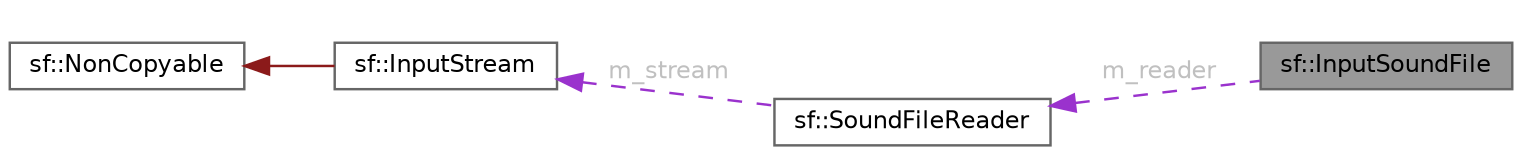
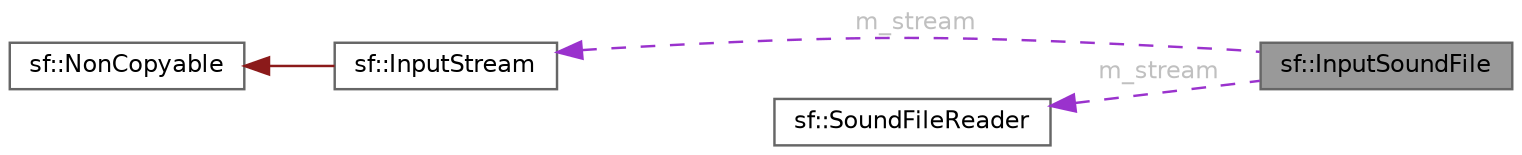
  digraph {
    rankdir=LR
    node [color=gray40 fillcolor=white fontname=Helvetica fontsize=10 shape=box style=filled]
    edge [color=darkorchid3 dir=back fontname=Helvetica fontsize=10 labelfontname=Helvetica labelfontsize=10 style=dashed fontcolor=grey]
    n1 [fillcolor=grey60 fontcolor=black height=0.2 label="sf::InputSoundFile" width=0.4]
    n2 [height=0.2 label="sf::NonCopyable" width=0.4]
    n3 [height=0.2 label="sf::InputStream" width=0.4]
    n4 [height=0.2 label="sf::SoundFileReader" width=0.4]
    n2 -> n3 [color=firebrick4 style=solid fontcolor=""]
-   n3 -> n4 [label=" m_stream"]
-   n4 -> n1 [label=" m_reader"]
+   n3 -> n1 [label=" m_stream"]
+   n4 -> n1 [label=" m_stream"]
  }
